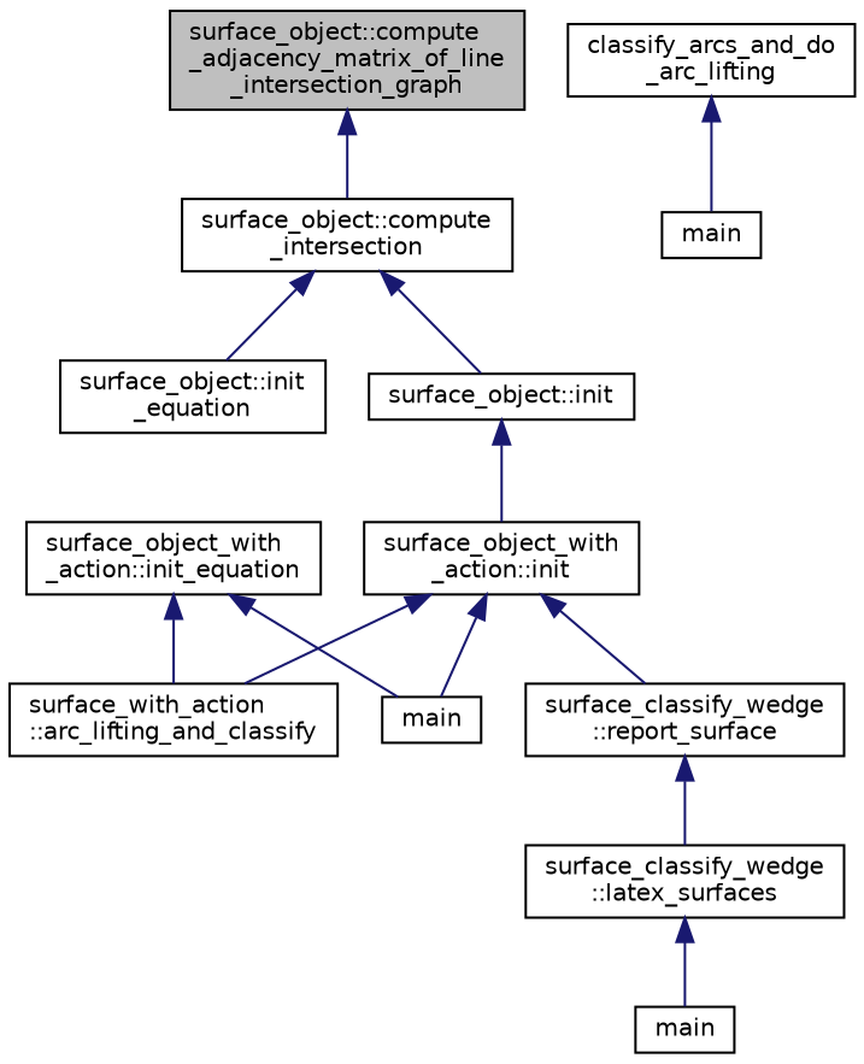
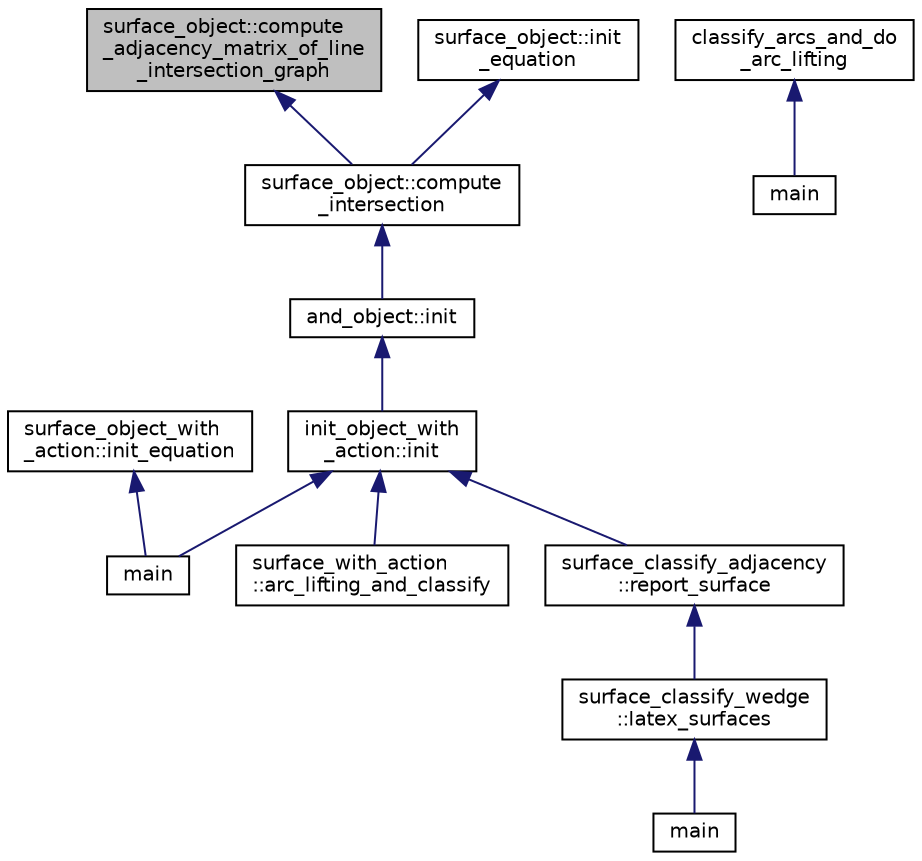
  digraph {
    rankdir=TB
    node [color=black fillcolor=white fontname=Helvetica fontsize=10 shape=record style=filled]
    edge [color=midnightblue dir=back fontname=Helvetica fontsize=10 labelfontname=Helvetica labelfontsize=10 style=solid]
    n1 [fillcolor=grey75 fontcolor=black height=0.2 label="surface_object::compute\l_adjacency_matrix_of_line\l_intersection_graph" width=0.4]
    n2 [height=0.2 label="surface_object::compute\l_intersection" width=0.4]
    n3 [height=0.2 label="surface_object::init\l_equation" width=0.4]
-   n4 [height=0.2 label="surface_object::init" width=0.4]
-   n5 [height=0.2 label="surface_object_with\l_action::init" width=0.4]
+   n4 [height=0.2 label="and_object::init" width=0.4]
+   n5 [height=0.2 label="init_object_with\l_action::init" width=0.4]
    n6 [height=0.2 label="surface_object_with\l_action::init_equation" width=0.4]
    n7 [height=0.2 label=main width=0.4]
    n8 [height=0.2 label="surface_with_action\l::arc_lifting_and_classify" width=0.4]
    n9 [height=0.2 label="classify_arcs_and_do\l_arc_lifting" width=0.4]
    n10 [height=0.2 label=main width=0.4]
-   n11 [height=0.2 label="surface_classify_wedge\l::report_surface" width=0.4]
+   n11 [height=0.2 label="surface_classify_adjacency\l::report_surface" width=0.4]
    n12 [height=0.2 label="surface_classify_wedge\l::latex_surfaces" width=0.4]
    n13 [height=0.2 label=main width=0.4]
    n1 -> n2
-   n2 -> n3
+   n3 -> n2
    n2 -> n4
    n4 -> n5
    n5 -> n7
    n5 -> n8
    n5 -> n11
    n6 -> n7
-   n6 -> n8
    n9 -> n10
    n11 -> n12
    n12 -> n13
  }
